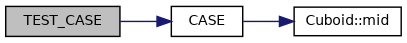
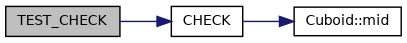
  digraph {
    rankdir=LR
    node [color=black fillcolor=white fontname=Helvetica fontsize=10 shape=record style=filled]
    edge [color=midnightblue fontname=Helvetica fontsize=10 labelfontname=Helvetica labelfontsize=10 style=solid]
-   n1 [fillcolor=grey75 fontcolor=black height=0.2 label=TEST_CASE width=0.4]
-   n2 [height=0.2 label=CASE width=0.4]
+   n1 [fillcolor=grey75 fontcolor=black height=0.2 label=TEST_CHECK width=0.4]
+   n2 [height=0.2 label=CHECK width=0.4]
    n3 [height=0.2 label="Cuboid::mid" width=0.4]
    n1 -> n2
    n2 -> n3
  }
